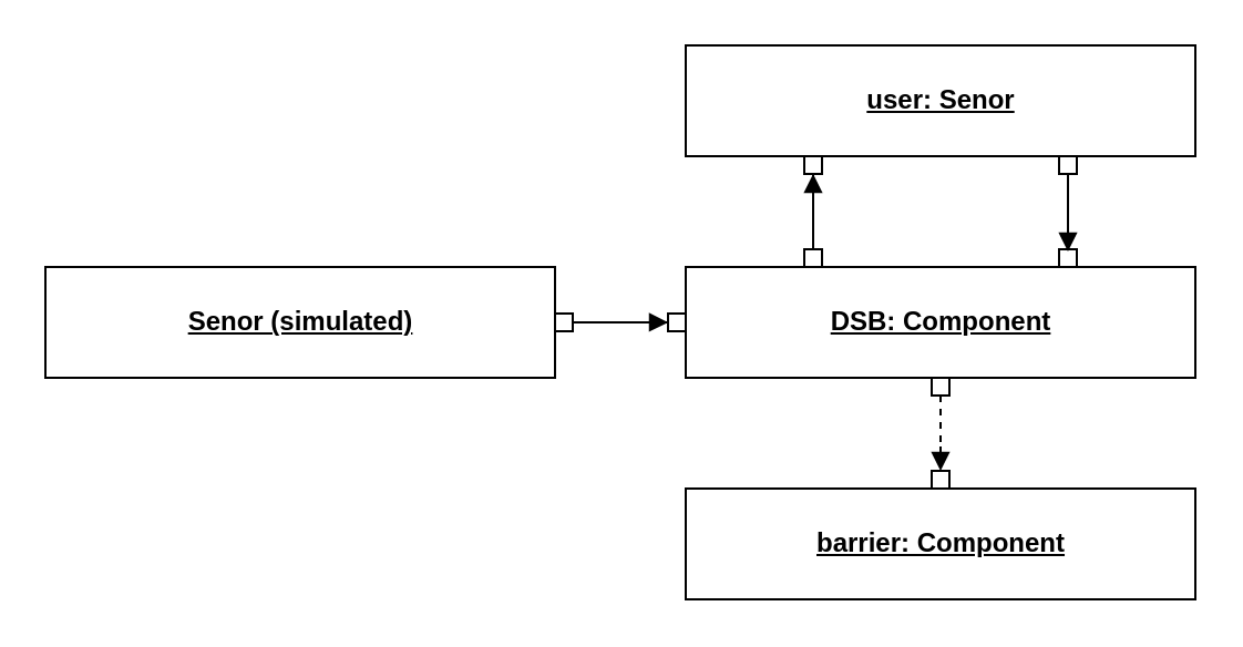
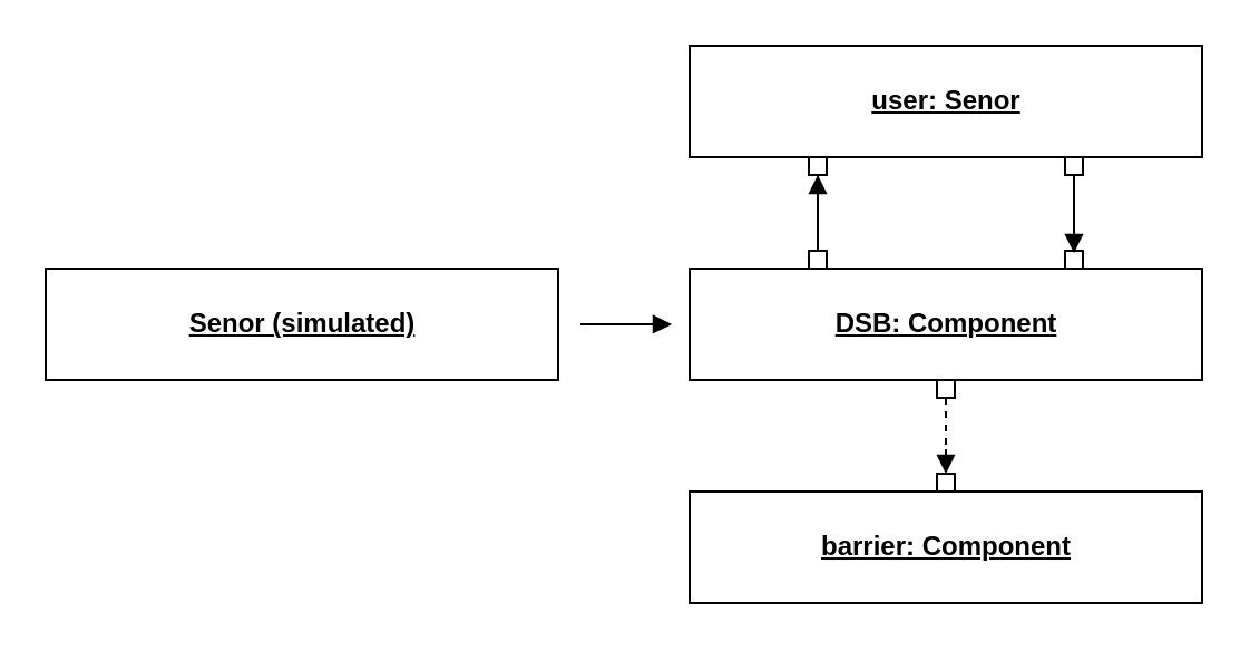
  <mxCell id="0" />
  <mxCell id="1" parent="0" />
  <mxCell id="2" value="&lt;b&gt;&lt;u&gt;barrier: Component&lt;/u&gt;&lt;/b&gt;" style="html=1;" vertex="1" parent="1"><mxGeometry x="309" y="220" width="230" height="50" as="geometry" /></mxCell>
  <mxCell id="3" style="edgeStyle=orthogonalEdgeStyle;rounded=0;orthogonalLoop=1;jettySize=auto;html=1;entryX=0.25;entryY=1;entryDx=0;entryDy=0;startArrow=box;startFill=0;endArrow=box;endFill=0;exitX=0.25;exitY=0;exitDx=0;exitDy=0;" edge="1" parent="1" source="5" target="7"><mxGeometry relative="1" as="geometry"><mxPoint x="390" y="110" as="sourcePoint" /></mxGeometry></mxCell>
  <mxCell id="4" style="edgeStyle=orthogonalEdgeStyle;rounded=0;orthogonalLoop=1;jettySize=auto;html=1;exitX=0.5;exitY=1;exitDx=0;exitDy=0;entryX=0.5;entryY=0;entryDx=0;entryDy=0;startArrow=box;startFill=0;endArrow=box;endFill=0;dashed=1;" edge="1" parent="1" source="5" target="2"><mxGeometry relative="1" as="geometry" /></mxCell>
  <mxCell id="5" value="&lt;b&gt;&lt;u&gt;DSB: Component&lt;/u&gt;&lt;/b&gt;" style="html=1;" vertex="1" parent="1"><mxGeometry x="309" y="120" width="230" height="50" as="geometry" /></mxCell>
  <mxCell id="6" style="edgeStyle=orthogonalEdgeStyle;rounded=0;orthogonalLoop=1;jettySize=auto;html=1;exitX=0.75;exitY=1;exitDx=0;exitDy=0;entryX=0.75;entryY=0;entryDx=0;entryDy=0;startArrow=box;startFill=0;endArrow=box;endFill=0;" edge="1" parent="1" source="7" target="5"><mxGeometry relative="1" as="geometry" /></mxCell>
  <mxCell id="7" value="&lt;u&gt;&lt;b&gt;user: Senor&lt;/b&gt;&lt;/u&gt;" style="html=1;" vertex="1" parent="1"><mxGeometry x="309" y="20" width="230" height="50" as="geometry" /></mxCell>
- <mxCell id="8" style="edgeStyle=orthogonalEdgeStyle;rounded=0;orthogonalLoop=1;jettySize=auto;html=1;exitX=1;exitY=0.5;exitDx=0;exitDy=0;entryX=0;entryY=0.5;entryDx=0;entryDy=0;startArrow=box;startFill=0;endArrow=box;endFill=0;" edge="1" parent="1" source="9" target="5"><mxGeometry relative="1" as="geometry" /></mxCell>
  <mxCell id="9" value="&lt;u&gt;&lt;b&gt;Senor (simulated)&lt;/b&gt;&lt;/u&gt;" style="html=1;" vertex="1" parent="1"><mxGeometry x="20" y="120" width="230" height="50" as="geometry" /></mxCell>
  <mxCell id="10" value="" style="endArrow=block;html=1;endFill=1;" edge="1" parent="1"><mxGeometry width="50" height="50" relative="1" as="geometry"><mxPoint x="260" y="144.97" as="sourcePoint" /><mxPoint x="301" y="145" as="targetPoint" /></mxGeometry></mxCell>
  <mxCell id="11" value="" style="endArrow=block;html=1;endFill=1;" edge="1" parent="1"><mxGeometry width="50" height="50" relative="1" as="geometry"><mxPoint x="424" y="201" as="sourcePoint" /><mxPoint x="424" y="212" as="targetPoint" /></mxGeometry></mxCell>
  <mxCell id="12" value="" style="endArrow=block;html=1;endFill=1;" edge="1" parent="1"><mxGeometry width="50" height="50" relative="1" as="geometry"><mxPoint x="366.5" y="87" as="sourcePoint" /><mxPoint x="366.5" y="78" as="targetPoint" /></mxGeometry></mxCell>
  <mxCell id="13" value="" style="endArrow=block;html=1;endFill=1;" edge="1" parent="1"><mxGeometry width="50" height="50" relative="1" as="geometry"><mxPoint x="481.5" y="110" as="sourcePoint" /><mxPoint x="481.5" y="113" as="targetPoint" /></mxGeometry></mxCell>
